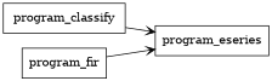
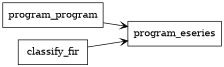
  digraph {
    rankdir=LR
    node [shape=box]
    edge [arrowhead=open arrowtail=none]
-   n1 [label=program_classify]
+   n1 [label=program_program]
    n2 [label=program_eseries]
-   n3 [label=program_fir]
+   n3 [label=classify_fir]
    n1 -> n2
    n3 -> n2
  }
